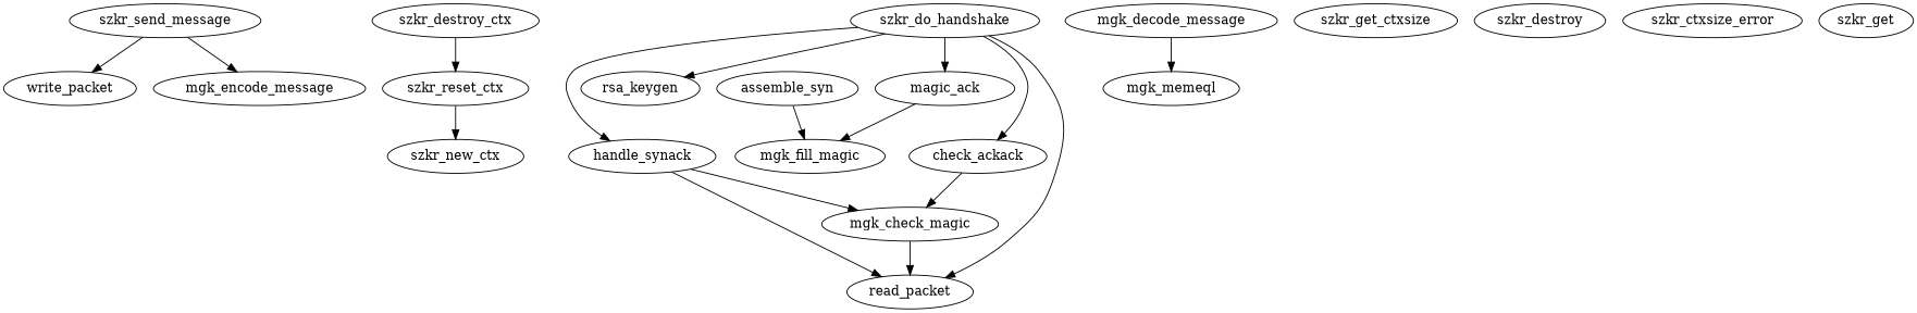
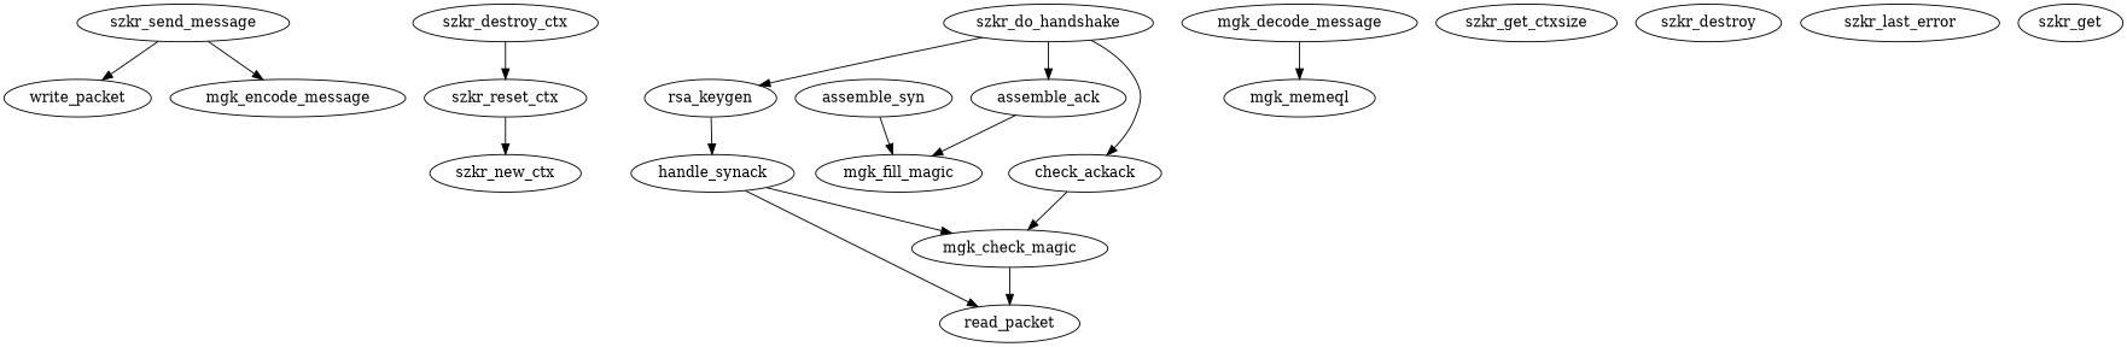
  digraph {
    edge [style=solid]
    szkr_send_message
    write_packet
    mgk_encode_message
    szkr_reset_ctx
    szkr_new_ctx
    szkr_destroy_ctx
-   assemble_ack [label=magic_ack]
+   assemble_ack
    mgk_fill_magic
    handle_synack
    mgk_check_magic
    read_packet
    szkr_do_handshake
    check_ackack
    rsa_keygen
    assemble_syn
    mgk_decode_message
    mgk_memeql
    szkr_get_ctxsize
    szkr_destroy
-   szkr_last_error [label=szkr_ctxsize_error]
+   szkr_last_error
    n21 [label=szkr_get]
    szkr_send_message -> write_packet
    szkr_send_message -> mgk_encode_message
    szkr_reset_ctx -> szkr_new_ctx
    szkr_destroy_ctx -> szkr_reset_ctx
    assemble_ack -> mgk_fill_magic
    handle_synack -> mgk_check_magic
    handle_synack -> read_packet
    mgk_check_magic -> read_packet
    szkr_do_handshake -> assemble_ack
-   szkr_do_handshake -> handle_synack
-   szkr_do_handshake -> read_packet
+   rsa_keygen -> handle_synack
    szkr_do_handshake -> check_ackack
    szkr_do_handshake -> rsa_keygen
    check_ackack -> mgk_check_magic
    assemble_syn -> mgk_fill_magic
    mgk_decode_message -> mgk_memeql
  }
